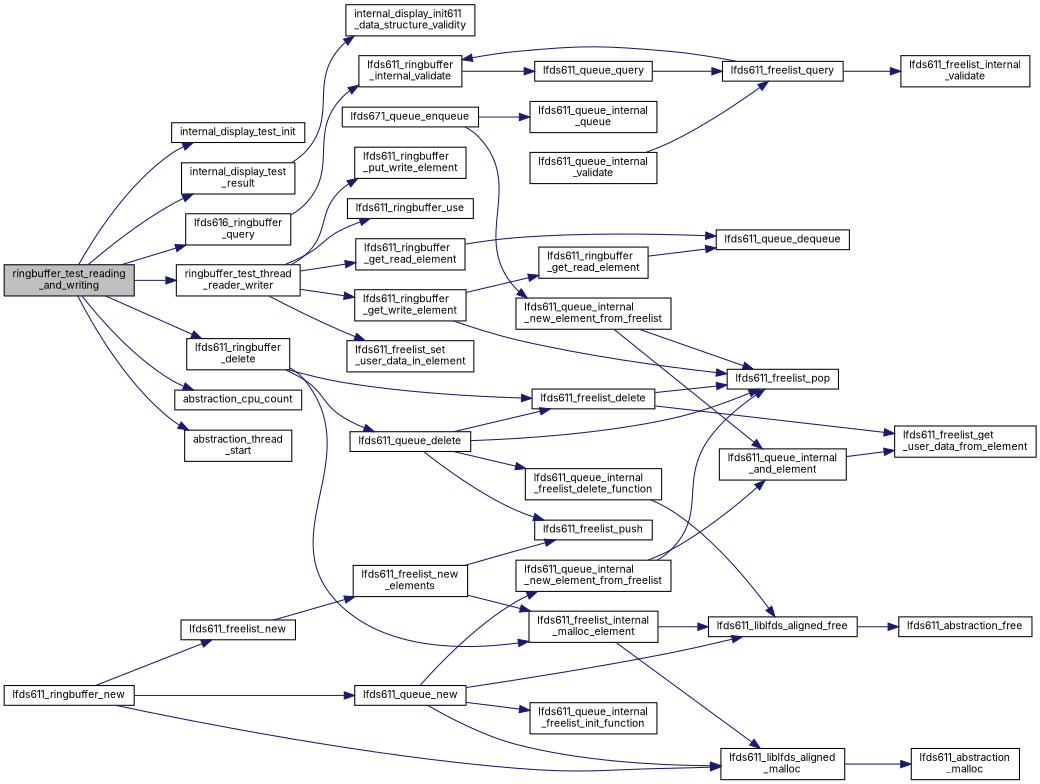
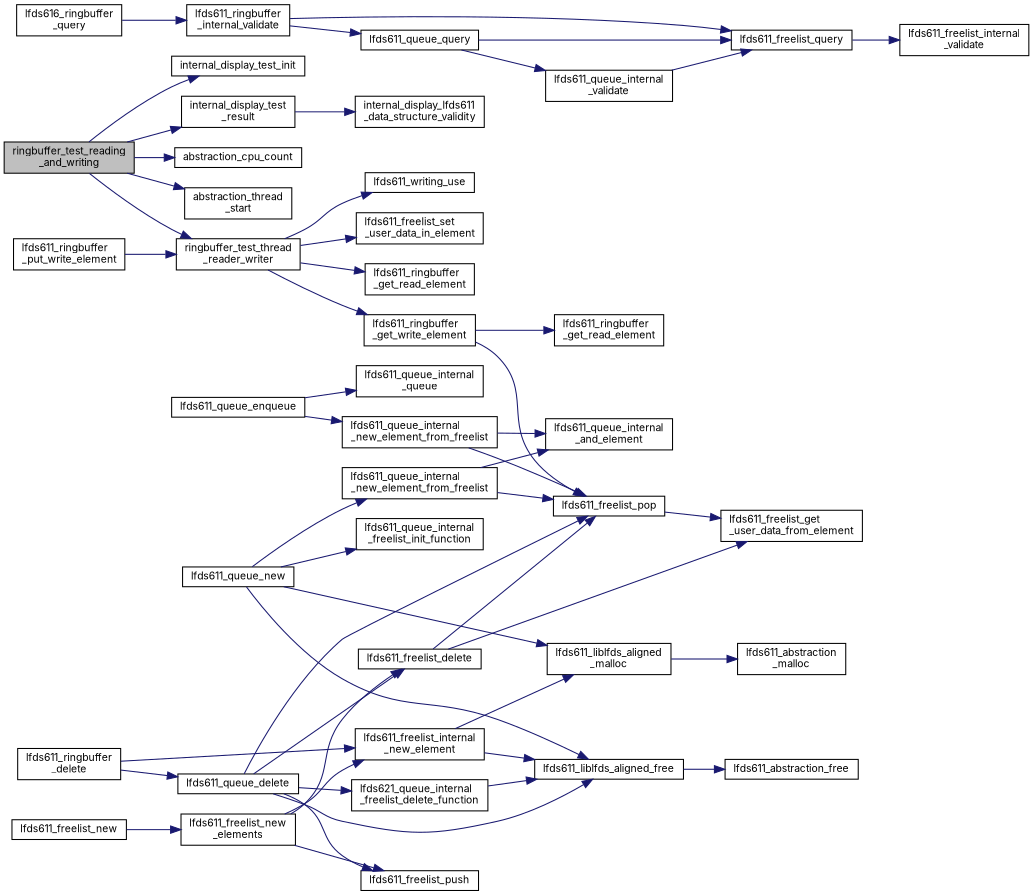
  digraph {
    fontname=Inter
    rankdir=LR
    node [color=black fillcolor=white fontname=Inter fontsize=10 shape=record style=filled]
    edge [color=midnightblue fontname=Inter fontsize=10 labelfontname=Helvetica labelfontsize=10 style=solid]
    n1 [fillcolor=grey75 fontcolor=black height=0.2 label="ringbuffer_test_reading\l_and_writing" width=0.4]
    n2 [height=0.2 label=abstraction_cpu_count width=0.4]
    n3 [height=0.2 label="abstraction_thread\l_start" width=0.4]
    n4 [height=0.2 label=internal_display_test_init width=0.4]
    n5 [height=0.2 label="internal_display_test\l_result" width=0.4]
    n6 [height=0.2 label="lfds611_ringbuffer\l_delete" width=0.4]
    n7 [height=0.2 label="lfds616_ringbuffer\l_query" width=0.4]
    n8 [height=0.2 label="ringbuffer_test_thread\l_reader_writer" width=0.4]
-   n9 [height=0.2 label="internal_display_init611\l_data_structure_validity" width=0.4]
+   n9 [height=0.2 label="internal_display_lfds611\l_data_structure_validity" width=0.4]
    n10 [height=0.2 label=lfds611_freelist_delete width=0.4]
    n11 [height=0.2 label=lfds611_queue_delete width=0.4]
-   n12 [height=0.2 label="lfds611_freelist_internal\l_malloc_element" width=0.4]
-   n13 [height=0.2 label=lfds611_ringbuffer_new width=0.4]
+   n12 [height=0.2 label="lfds611_freelist_internal\l_new_element" width=0.4]
    n14 [height=0.2 label=lfds611_freelist_new width=0.4]
    n15 [height=0.2 label="lfds611_liblfds_aligned\l_malloc" width=0.4]
    n16 [height=0.2 label=lfds611_queue_new width=0.4]
    n17 [height=0.2 label="lfds611_ringbuffer\l_internal_validate" width=0.4]
    n18 [height=0.2 label="lfds611_freelist_set\l_user_data_in_element" width=0.4]
    n19 [height=0.2 label="lfds611_ringbuffer\l_get_read_element" width=0.4]
    n20 [height=0.2 label="lfds611_ringbuffer\l_get_write_element" width=0.4]
    n21 [height=0.2 label="lfds611_ringbuffer\l_put_write_element" width=0.4]
-   n22 [height=0.2 label=lfds611_ringbuffer_use width=0.4]
+   n22 [height=0.2 label=lfds611_writing_use width=0.4]
    n23 [height=0.2 label="lfds611_freelist_get\l_user_data_from_element" width=0.4]
    n24 [height=0.2 label=lfds611_freelist_pop width=0.4]
    n25 [height=0.2 label=lfds611_liblfds_aligned_free width=0.4]
    n26 [height=0.2 label=lfds611_abstraction_free width=0.4]
    n27 [height=0.2 label=lfds611_freelist_push width=0.4]
-   n28 [height=0.2 label="lfds611_queue_internal\l_freelist_delete_function" width=0.4]
-   n29 [height=0.2 label=lfds611_queue_dequeue width=0.4]
+   n28 [height=0.2 label="lfds621_queue_internal\l_freelist_delete_function" width=0.4]
    n30 [height=0.2 label="lfds611_freelist_new\l_elements" width=0.4]
    n31 [height=0.2 label="lfds611_abstraction\l_malloc" width=0.4]
    n32 [height=0.2 label="lfds611_queue_internal\l_freelist_init_function" width=0.4]
    n33 [height=0.2 label="lfds611_queue_internal\l_new_element_from_freelist" width=0.4]
    n34 [height=0.2 label="lfds611_queue_internal\l_and_element" width=0.4]
    n35 [height=0.2 label=lfds611_freelist_query width=0.4]
    n36 [height=0.2 label=lfds611_queue_query width=0.4]
    n37 [height=0.2 label="lfds611_freelist_internal\l_validate" width=0.4]
    n38 [height=0.2 label="lfds611_queue_internal\l_validate" width=0.4]
    n39 [height=0.2 label="lfds611_ringbuffer\l_get_read_element" width=0.4]
-   n40 [height=0.2 label=lfds671_queue_enqueue width=0.4]
+   n40 [height=0.2 label=lfds611_queue_enqueue width=0.4]
    n41 [height=0.2 label="lfds611_queue_internal\l_new_element_from_freelist" width=0.4]
    n42 [height=0.2 label="lfds611_queue_internal\l_queue" width=0.4]
    n1 -> n2
    n1 -> n3
    n1 -> n4
    n1 -> n5
-   n1 -> n6
-   n1 -> n7
    n1 -> n8
    n5 -> n9
-   n6 -> n10
+   n30 -> n10
    n6 -> n11
    n6 -> n12
    n7 -> n17
    n8 -> n18
    n8 -> n19
    n8 -> n20
-   n8 -> n21
+   n21 -> n8
    n8 -> n22
    n10 -> n23
    n10 -> n24
    n11 -> n10
    n11 -> n24
+   n11 -> n25
    n11 -> n27
    n11 -> n28
    n12 -> n15
    n12 -> n25
-   n13 -> n14
-   n13 -> n15
-   n13 -> n16
    n14 -> n30
    n15 -> n31
    n16 -> n15
    n16 -> n25
    n16 -> n32
    n16 -> n33
-   n35 -> n17
+   n17 -> n35
    n17 -> n36
-   n19 -> n29
    n20 -> n24
    n20 -> n39
    n25 -> n26
    n28 -> n25
    n30 -> n12
    n30 -> n27
    n33 -> n24
    n33 -> n34
-   n34 -> n23
+   n24 -> n23
    n35 -> n37
    n36 -> n35
+   n36 -> n38
    n38 -> n35
-   n39 -> n29
    n40 -> n41
    n40 -> n42
    n41 -> n24
    n41 -> n34
  }
